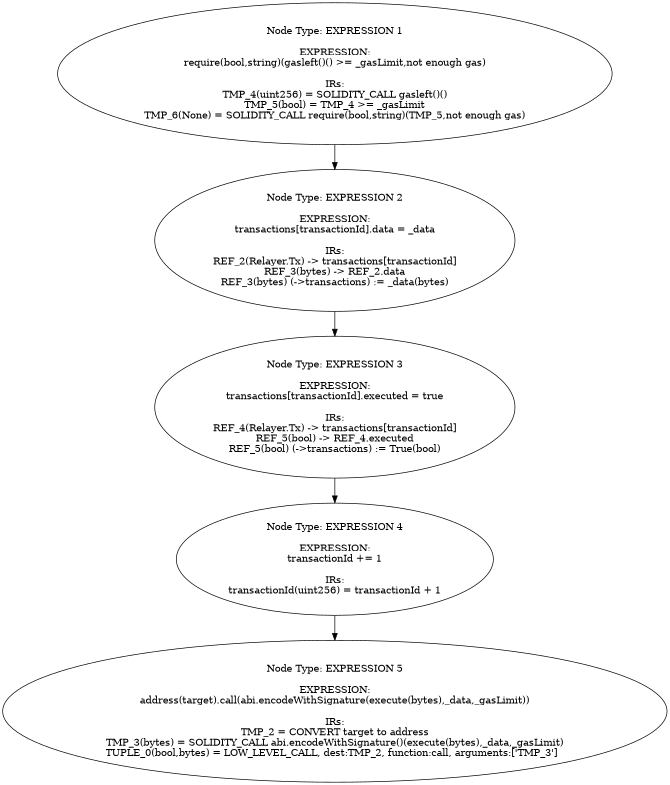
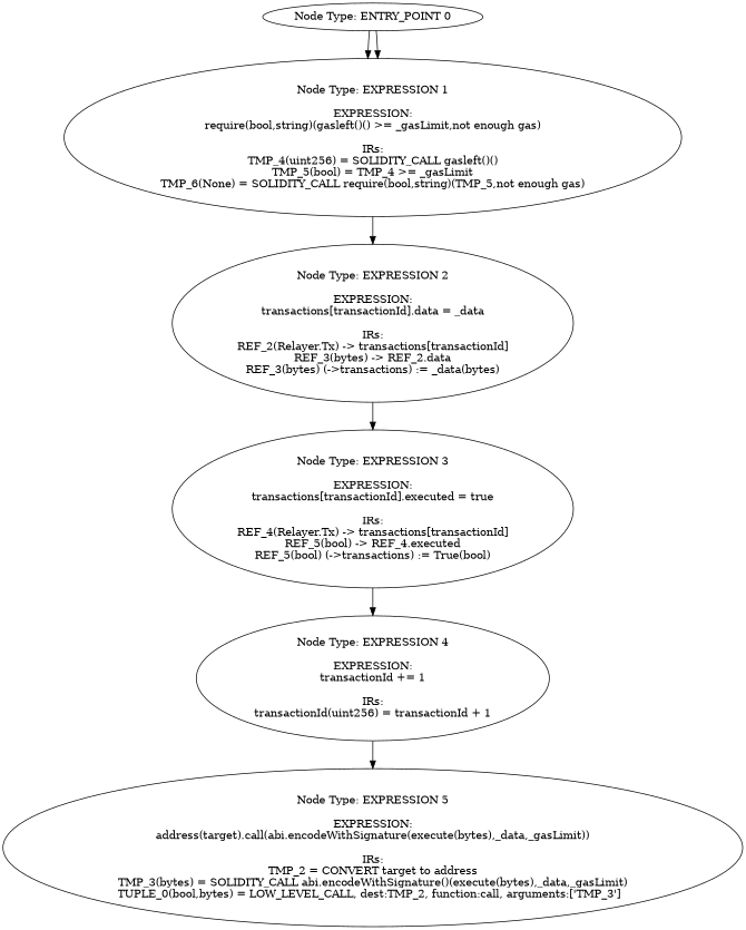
  digraph {
+   n1 [label="Node Type: ENTRY_POINT 0\n"]
    n2 [label="Node Type: EXPRESSION 1\n\nEXPRESSION:\nrequire(bool,string)(gasleft()() >= _gasLimit,not enough gas)\n\nIRs:\nTMP_4(uint256) = SOLIDITY_CALL gasleft()()\nTMP_5(bool) = TMP_4 >= _gasLimit\nTMP_6(None) = SOLIDITY_CALL require(bool,string)(TMP_5,not enough gas)"]
    n3 [label="Node Type: EXPRESSION 2\n\nEXPRESSION:\ntransactions[transactionId].data = _data\n\nIRs:\nREF_2(Relayer.Tx) -> transactions[transactionId]\nREF_3(bytes) -> REF_2.data\nREF_3(bytes) (->transactions) := _data(bytes)"]
    n4 [label="Node Type: EXPRESSION 3\n\nEXPRESSION:\ntransactions[transactionId].executed = true\n\nIRs:\nREF_4(Relayer.Tx) -> transactions[transactionId]\nREF_5(bool) -> REF_4.executed\nREF_5(bool) (->transactions) := True(bool)"]
    n5 [label="Node Type: EXPRESSION 4\n\nEXPRESSION:\ntransactionId += 1\n\nIRs:\ntransactionId(uint256) = transactionId + 1"]
    n6 [label="Node Type: EXPRESSION 5\n\nEXPRESSION:\naddress(target).call(abi.encodeWithSignature(execute(bytes),_data,_gasLimit))\n\nIRs:\nTMP_2 = CONVERT target to address\nTMP_3(bytes) = SOLIDITY_CALL abi.encodeWithSignature()(execute(bytes),_data,_gasLimit)\nTUPLE_0(bool,bytes) = LOW_LEVEL_CALL, dest:TMP_2, function:call, arguments:['TMP_3']  "]
+   n1 -> n2
+   n1 -> n2
    n2 -> n3
    n3 -> n4
    n4 -> n5
    n5 -> n6
  }
